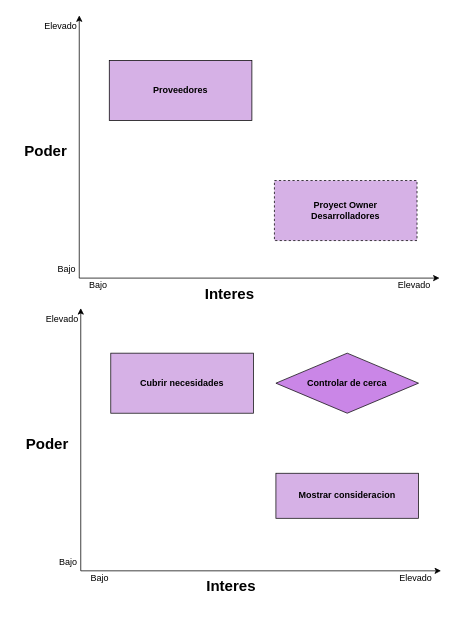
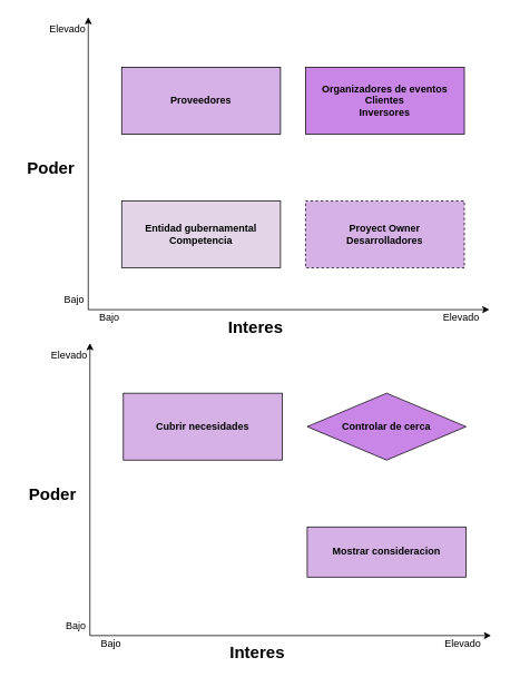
  <mxCell id="0" />
  <mxCell id="1" parent="0" />
  <mxCell id="2" value="" style="endArrow=classic;html=1;rounded=0;" edge="1" parent="1"><mxGeometry width="50" height="50" relative="1" as="geometry"><mxPoint x="105" y="370" as="sourcePoint" /><mxPoint x="105" y="20" as="targetPoint" /></mxGeometry></mxCell>
  <mxCell id="3" value="" style="endArrow=classic;html=1;rounded=0;" edge="1" parent="1"><mxGeometry width="50" height="50" relative="1" as="geometry"><mxPoint x="105" y="370" as="sourcePoint" /><mxPoint x="585" y="370" as="targetPoint" /></mxGeometry></mxCell>
  <mxCell id="4" value="&lt;b&gt;&lt;font style=&quot;font-size: 20px;&quot;&gt;Poder&lt;/font&gt;&lt;/b&gt;" style="text;html=1;align=center;verticalAlign=middle;resizable=0;points=[];autosize=1;strokeColor=none;fillColor=none;" vertex="1" parent="1"><mxGeometry x="20" y="180" width="80" height="40" as="geometry" /></mxCell>
  <mxCell id="5" value="&lt;b&gt;&lt;font style=&quot;font-size: 20px;&quot;&gt;Interes&lt;/font&gt;&lt;/b&gt;" style="text;html=1;align=center;verticalAlign=middle;resizable=0;points=[];autosize=1;strokeColor=none;fillColor=none;" vertex="1" parent="1"><mxGeometry x="260" y="370" width="90" height="40" as="geometry" /></mxCell>
  <mxCell id="6" value="&lt;b&gt;Proyect Owner&lt;br&gt;Desarrolladores&lt;/b&gt;" style="rounded=0;whiteSpace=wrap;html=1;fillColor=#D6B1E6;strokeColor=#030303;dashed=1;" vertex="1" parent="1"><mxGeometry x="365" y="240" width="190" height="80" as="geometry" /></mxCell>
+ <mxCell id="7" value="&lt;b&gt;Organizadores de eventos&lt;br&gt;Clientes&lt;br&gt;Inversores&lt;/b&gt;" style="rounded=0;whiteSpace=wrap;html=1;fillColor=#CA86E7;strokeColor=#0D0D0D;" vertex="1" parent="1"><mxGeometry x="365" y="80" width="190" height="80" as="geometry" /></mxCell>
+ <mxCell id="8" value="&lt;b&gt;Entidad gubernamental&lt;br&gt;Competencia&lt;/b&gt;" style="rounded=0;whiteSpace=wrap;html=1;fillColor=#e1d5e7;strokeColor=#0D0D0D;" vertex="1" parent="1"><mxGeometry x="145" y="240" width="190" height="80" as="geometry" /></mxCell>
  <mxCell id="9" value="&lt;b&gt;Proveedores&lt;/b&gt;" style="rounded=0;whiteSpace=wrap;html=1;fillColor=#D6B1E6;strokeColor=#030303;" vertex="1" parent="1"><mxGeometry x="145" y="80" width="190" height="80" as="geometry" /></mxCell>
  <mxCell id="10" value="Bajo" style="text;html=1;align=center;verticalAlign=middle;resizable=0;points=[];autosize=1;strokeColor=none;fillColor=none;" vertex="1" parent="1"><mxGeometry x="105" y="365" width="50" height="30" as="geometry" /></mxCell>
  <mxCell id="11" value="Elevado" style="text;html=1;align=center;verticalAlign=middle;resizable=0;points=[];autosize=1;strokeColor=none;fillColor=none;" vertex="1" parent="1"><mxGeometry x="516" y="365" width="70" height="30" as="geometry" /></mxCell>
  <mxCell id="12" value="Bajo" style="text;html=1;align=center;verticalAlign=middle;resizable=0;points=[];autosize=1;strokeColor=none;fillColor=none;" vertex="1" parent="1"><mxGeometry x="63" y="344" width="50" height="30" as="geometry" /></mxCell>
  <mxCell id="13" value="Elevado" style="text;html=1;align=center;verticalAlign=middle;resizable=0;points=[];autosize=1;strokeColor=none;fillColor=none;" vertex="1" parent="1"><mxGeometry x="45" y="20" width="70" height="30" as="geometry" /></mxCell>
  <mxCell id="14" value="" style="endArrow=classic;html=1;rounded=0;" edge="1" parent="1"><mxGeometry width="50" height="50" relative="1" as="geometry"><mxPoint x="107" y="760" as="sourcePoint" /><mxPoint x="107" y="410" as="targetPoint" /></mxGeometry></mxCell>
  <mxCell id="15" value="" style="endArrow=classic;html=1;rounded=0;" edge="1" parent="1"><mxGeometry width="50" height="50" relative="1" as="geometry"><mxPoint x="107" y="760" as="sourcePoint" /><mxPoint x="587" y="760" as="targetPoint" /></mxGeometry></mxCell>
  <mxCell id="16" value="&lt;b&gt;&lt;font style=&quot;font-size: 20px;&quot;&gt;Poder&lt;/font&gt;&lt;/b&gt;" style="text;html=1;align=center;verticalAlign=middle;resizable=0;points=[];autosize=1;strokeColor=none;fillColor=none;" vertex="1" parent="1"><mxGeometry x="22" y="570" width="80" height="40" as="geometry" /></mxCell>
  <mxCell id="17" value="&lt;b&gt;&lt;font style=&quot;font-size: 20px;&quot;&gt;Interes&lt;/font&gt;&lt;/b&gt;" style="text;html=1;align=center;verticalAlign=middle;resizable=0;points=[];autosize=1;strokeColor=none;fillColor=none;" vertex="1" parent="1"><mxGeometry x="262" y="760" width="90" height="40" as="geometry" /></mxCell>
  <mxCell id="18" value="&lt;b&gt;Mostrar consideracion&lt;/b&gt;" style="rounded=0;whiteSpace=wrap;html=1;fillColor=#D6B1E6;strokeColor=#0D0D0D;" vertex="1" parent="1"><mxGeometry x="367" y="630" width="190" height="60" as="geometry" /></mxCell>
  <mxCell id="19" value="&lt;b&gt;Controlar de cerca&lt;/b&gt;" style="rhombus;whiteSpace=wrap;html=1;fillColor=#CA86E7;strokeColor=#0D0D0D;" vertex="1" parent="1"><mxGeometry x="367" y="470" width="190" height="80" as="geometry" /></mxCell>
  <mxCell id="20" value="&lt;b&gt;Cubrir necesidades&lt;/b&gt;" style="rounded=0;whiteSpace=wrap;html=1;fillColor=#D6B1E6;strokeColor=#0D0D0D;" vertex="1" parent="1"><mxGeometry x="147" y="470" width="190" height="80" as="geometry" /></mxCell>
  <mxCell id="21" value="Bajo" style="text;html=1;align=center;verticalAlign=middle;resizable=0;points=[];autosize=1;strokeColor=none;fillColor=none;" vertex="1" parent="1"><mxGeometry x="107" y="755" width="50" height="30" as="geometry" /></mxCell>
  <mxCell id="22" value="Elevado" style="text;html=1;align=center;verticalAlign=middle;resizable=0;points=[];autosize=1;strokeColor=none;fillColor=none;" vertex="1" parent="1"><mxGeometry x="518" y="755" width="70" height="30" as="geometry" /></mxCell>
  <mxCell id="23" value="Bajo" style="text;html=1;align=center;verticalAlign=middle;resizable=0;points=[];autosize=1;strokeColor=none;fillColor=none;" vertex="1" parent="1"><mxGeometry x="65" y="734" width="50" height="30" as="geometry" /></mxCell>
  <mxCell id="24" value="Elevado" style="text;html=1;align=center;verticalAlign=middle;resizable=0;points=[];autosize=1;strokeColor=none;fillColor=none;" vertex="1" parent="1"><mxGeometry x="47" y="410" width="70" height="30" as="geometry" /></mxCell>
